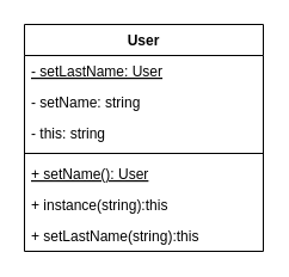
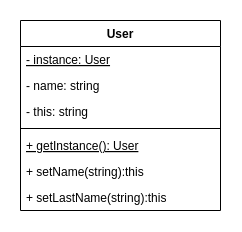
  <mxCell id="0" />
  <mxCell id="1" parent="0" />
  <mxCell id="2" value="User" style="swimlane;fontStyle=1;align=center;verticalAlign=top;childLayout=stackLayout;horizontal=1;startSize=26;horizontalStack=0;resizeParent=1;resizeParentMax=0;resizeLast=0;collapsible=1;marginBottom=0;" parent="1" vertex="1"><mxGeometry x="20" y="20" width="200" height="190" as="geometry" /></mxCell>
- <mxCell id="3" value="- setLastName: User" style="text;strokeColor=none;fillColor=none;align=left;verticalAlign=top;spacingLeft=4;spacingRight=4;overflow=hidden;rotatable=0;points=[[0,0.5],[1,0.5]];portConstraint=eastwest;fontStyle=4" parent="2" vertex="1"><mxGeometry y="26" width="200" height="26" as="geometry" /></mxCell>
- <mxCell id="4" value="- setName: string" style="text;strokeColor=none;fillColor=none;align=left;verticalAlign=top;spacingLeft=4;spacingRight=4;overflow=hidden;rotatable=0;points=[[0,0.5],[1,0.5]];portConstraint=eastwest;fontStyle=0" parent="2" vertex="1"><mxGeometry y="52" width="200" height="26" as="geometry" /></mxCell>
+ <mxCell id="3" value="- instance: User" style="text;strokeColor=none;fillColor=none;align=left;verticalAlign=top;spacingLeft=4;spacingRight=4;overflow=hidden;rotatable=0;points=[[0,0.5],[1,0.5]];portConstraint=eastwest;fontStyle=4" parent="2" vertex="1"><mxGeometry y="26" width="200" height="26" as="geometry" /></mxCell>
+ <mxCell id="4" value="- name: string" style="text;strokeColor=none;fillColor=none;align=left;verticalAlign=top;spacingLeft=4;spacingRight=4;overflow=hidden;rotatable=0;points=[[0,0.5],[1,0.5]];portConstraint=eastwest;fontStyle=0" parent="2" vertex="1"><mxGeometry y="52" width="200" height="26" as="geometry" /></mxCell>
  <mxCell id="5" value="- this: string" style="text;strokeColor=none;fillColor=none;align=left;verticalAlign=top;spacingLeft=4;spacingRight=4;overflow=hidden;rotatable=0;points=[[0,0.5],[1,0.5]];portConstraint=eastwest;fontStyle=0" parent="2" vertex="1"><mxGeometry y="78" width="200" height="26" as="geometry" /></mxCell>
  <mxCell id="6" value="" style="line;strokeWidth=1;fillColor=none;align=left;verticalAlign=middle;spacingTop=-1;spacingLeft=3;spacingRight=3;rotatable=0;labelPosition=right;points=[];portConstraint=eastwest;strokeColor=inherit;" parent="2" vertex="1"><mxGeometry y="104" width="200" height="8" as="geometry" /></mxCell>
- <mxCell id="7" value="+ setName(): User" style="text;strokeColor=none;fillColor=none;align=left;verticalAlign=top;spacingLeft=4;spacingRight=4;overflow=hidden;rotatable=0;points=[[0,0.5],[1,0.5]];portConstraint=eastwest;fontStyle=4" parent="2" vertex="1"><mxGeometry y="112" width="200" height="26" as="geometry" /></mxCell>
- <mxCell id="8" value="+ instance(string):this" style="text;strokeColor=none;fillColor=none;align=left;verticalAlign=top;spacingLeft=4;spacingRight=4;overflow=hidden;rotatable=0;points=[[0,0.5],[1,0.5]];portConstraint=eastwest;" parent="2" vertex="1"><mxGeometry y="138" width="200" height="26" as="geometry" /></mxCell>
+ <mxCell id="7" value="+ getInstance(): User" style="text;strokeColor=none;fillColor=none;align=left;verticalAlign=top;spacingLeft=4;spacingRight=4;overflow=hidden;rotatable=0;points=[[0,0.5],[1,0.5]];portConstraint=eastwest;fontStyle=4" parent="2" vertex="1"><mxGeometry y="112" width="200" height="26" as="geometry" /></mxCell>
+ <mxCell id="8" value="+ setName(string):this" style="text;strokeColor=none;fillColor=none;align=left;verticalAlign=top;spacingLeft=4;spacingRight=4;overflow=hidden;rotatable=0;points=[[0,0.5],[1,0.5]];portConstraint=eastwest;" parent="2" vertex="1"><mxGeometry y="138" width="200" height="26" as="geometry" /></mxCell>
  <mxCell id="9" value="+ setLastName(string):this" style="text;strokeColor=none;fillColor=none;align=left;verticalAlign=top;spacingLeft=4;spacingRight=4;overflow=hidden;rotatable=0;points=[[0,0.5],[1,0.5]];portConstraint=eastwest;" parent="2" vertex="1"><mxGeometry y="164" width="200" height="26" as="geometry" /></mxCell>
